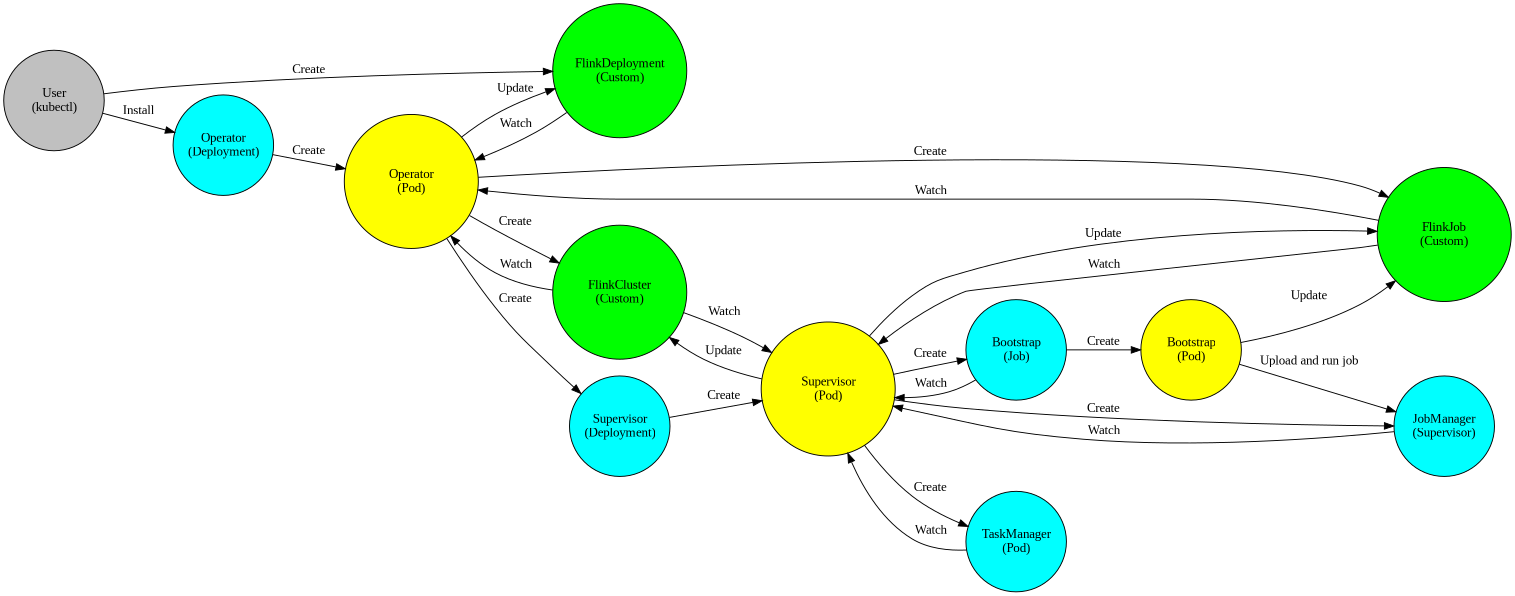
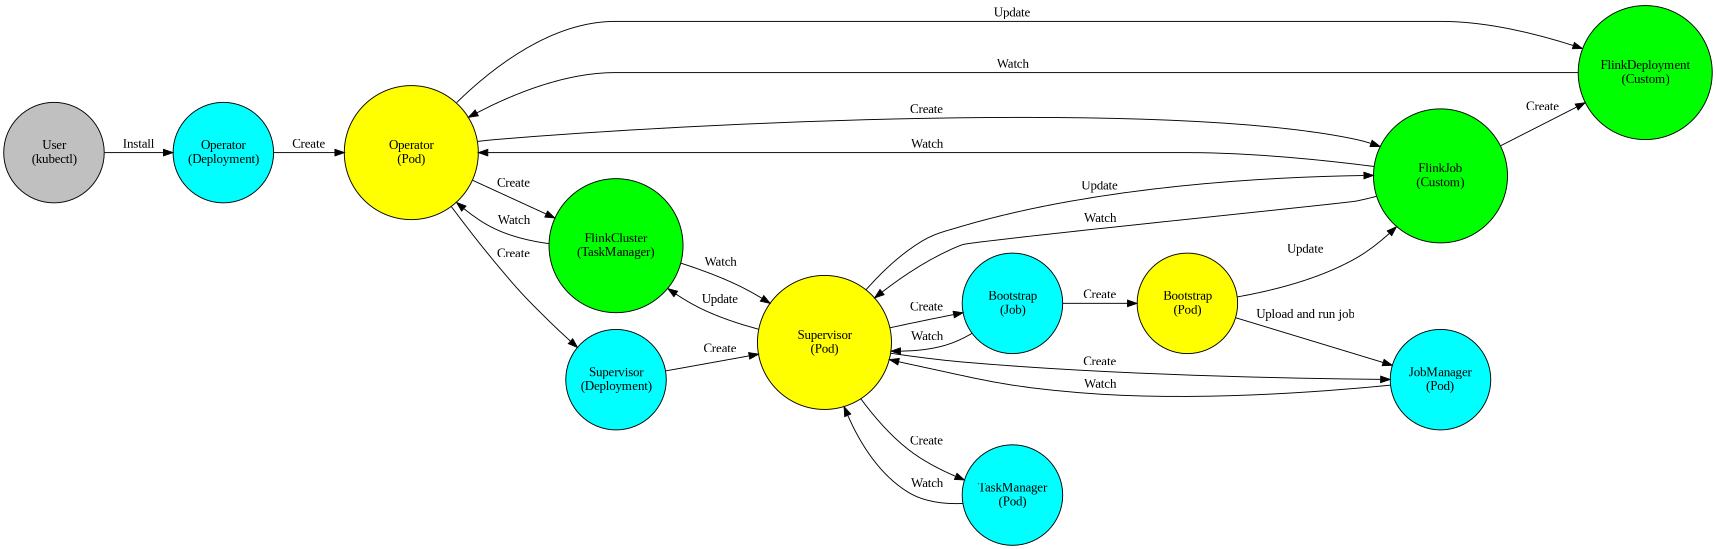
  digraph {
    autosize=false
    fontname="Liberation Serif"
    rankdir=LR
    node [fillcolor=cyan fixedsize=true fontname="Liberation Serif" heigth=1.8 shape=circle style=filled]
    edge [fontname="Liberation Serif"]
    n1 [fillcolor=gray label=<     <TABLE ALIGN="LEFT" BORDER="0" CELLBORDER="0" CELLSPACING="0">         <TR>             <TD>User<BR/>(kubectl)</TD>         </TR>     </TABLE>   > width=1.5]
    n2 [label=<     <TABLE ALIGN="LEFT" BORDER="0" CELLBORDER="0" CELLSPACING="0">         <TR>             <TD>Operator<BR/>(Deployment)</TD>         </TR>     </TABLE>   > width=1.5]
    n3 [fillcolor=green label=<        <TABLE ALIGN="LEFT" BORDER="0" CELLBORDER="0" CELLSPACING="0">            <TR>                <TD>FlinkDeployment<BR/>(Custom)</TD>            </TR>        </TABLE>      > width=2.0]
    n4 [fillcolor=yellow label=<     <TABLE ALIGN="LEFT" BORDER="0" CELLBORDER="0" CELLSPACING="0">         <TR>             <TD>Operator<BR/>(Pod)</TD>         </TR>     </TABLE>   > width=2.0]
-   n5 [fillcolor=green label=<        <TABLE ALIGN="LEFT" BORDER="0" CELLBORDER="0" CELLSPACING="0">            <TR>                <TD>FlinkCluster<BR/>(Custom)</TD>            </TR>        </TABLE>      > width=2.0]
+   n5 [fillcolor=green label=<        <TABLE ALIGN="LEFT" BORDER="0" CELLBORDER="0" CELLSPACING="0">            <TR>                <TD>FlinkCluster<BR/>(TaskManager)</TD>            </TR>        </TABLE>      > width=2.0]
    n6 [fillcolor=green label=<        <TABLE ALIGN="LEFT" BORDER="0" CELLBORDER="0" CELLSPACING="0">            <TR>                <TD>FlinkJob<BR/>(Custom)</TD>            </TR>        </TABLE>      > width=2.0]
    n7 [label=<     <TABLE ALIGN="LEFT" BORDER="0" CELLBORDER="0" CELLSPACING="0">         <TR>             <TD>Supervisor<BR/>(Deployment)</TD>         </TR>     </TABLE>   > width=1.5]
    n8 [fillcolor=yellow label=<     <TABLE ALIGN="LEFT" BORDER="0" CELLBORDER="0" CELLSPACING="0">         <TR>             <TD>Supervisor<BR/>(Pod)</TD>         </TR>     </TABLE>   > width=2.0]
-   n9 [label=<     <TABLE ALIGN="LEFT" BORDER="0" CELLBORDER="0" CELLSPACING="0">         <TR>             <TD>JobManager<BR/>(Supervisor)</TD>         </TR>     </TABLE>   > width=1.5]
+   n9 [label=<     <TABLE ALIGN="LEFT" BORDER="0" CELLBORDER="0" CELLSPACING="0">         <TR>             <TD>JobManager<BR/>(Pod)</TD>         </TR>     </TABLE>   > width=1.5]
    n10 [label=<     <TABLE ALIGN="LEFT" BORDER="0" CELLBORDER="0" CELLSPACING="0">         <TR>             <TD>TaskManager<BR/>(Pod)</TD>         </TR>     </TABLE>   > width=1.5]
    n11 [label=<     <TABLE ALIGN="LEFT" BORDER="0" CELLBORDER="0" CELLSPACING="0">         <TR>             <TD>Bootstrap<BR/>(Job)</TD>         </TR>     </TABLE>   > width=1.5]
    n12 [fillcolor=yellow label=<     <TABLE ALIGN="LEFT" BORDER="0" CELLBORDER="0" CELLSPACING="0">         <TR>             <TD>Bootstrap<BR/>(Pod)</TD>         </TR>     </TABLE>   > width=1.5]
    n1 -> n2 [label=<       <TABLE ALIGN="LEFT" BORDER="0" CELLBORDER="0" CELLSPACING="0">           <TR>               <TD>Install</TD>           </TR>       </TABLE>   >]
-   n1 -> n3 [label=<       <TABLE ALIGN="LEFT" BORDER="0" CELLBORDER="0" CELLSPACING="0">           <TR>               <TD>Create</TD>           </TR>       </TABLE>   >]
+   n6 -> n3 [label=<       <TABLE ALIGN="LEFT" BORDER="0" CELLBORDER="0" CELLSPACING="0">           <TR>               <TD>Create</TD>           </TR>       </TABLE>   >]
    n2 -> n4 [label=<       <TABLE ALIGN="LEFT" BORDER="0" CELLBORDER="0" CELLSPACING="0">           <TR>               <TD>Create</TD>           </TR>       </TABLE>   >]
    n3 -> n4 [label=<       <TABLE ALIGN="LEFT" BORDER="0" CELLBORDER="0" CELLSPACING="0">           <TR>               <TD>Watch</TD>           </TR>       </TABLE>   >]
    n4 -> n3 [label=<       <TABLE ALIGN="LEFT" BORDER="0" CELLBORDER="0" CELLSPACING="0">           <TR>               <TD>Update</TD>           </TR>       </TABLE>   >]
    n4 -> n5 [label=<       <TABLE ALIGN="LEFT" BORDER="0" CELLBORDER="0" CELLSPACING="0">           <TR>               <TD>Create</TD>           </TR>       </TABLE>   >]
    n4 -> n6 [label=<       <TABLE ALIGN="LEFT" BORDER="0" CELLBORDER="0" CELLSPACING="0">           <TR>               <TD>Create</TD>           </TR>       </TABLE>   >]
    n4 -> n7 [label=<       <TABLE ALIGN="LEFT" BORDER="0" CELLBORDER="0" CELLSPACING="0">           <TR>               <TD>Create</TD>           </TR>       </TABLE>   >]
    n5 -> n4 [label=<       <TABLE ALIGN="LEFT" BORDER="0" CELLBORDER="0" CELLSPACING="0">           <TR>               <TD>Watch</TD>           </TR>       </TABLE>   >]
    n5 -> n8 [label=<       <TABLE ALIGN="LEFT" BORDER="0" CELLBORDER="0" CELLSPACING="0">           <TR>               <TD>Watch</TD>           </TR>       </TABLE>   >]
    n6 -> n4 [label=<       <TABLE ALIGN="LEFT" BORDER="0" CELLBORDER="0" CELLSPACING="0">           <TR>               <TD>Watch</TD>           </TR>       </TABLE>   >]
    n6 -> n8 [label=<       <TABLE ALIGN="LEFT" BORDER="0" CELLBORDER="0" CELLSPACING="0">           <TR>               <TD>Watch</TD>           </TR>       </TABLE>   >]
    n7 -> n8 [label=<       <TABLE ALIGN="LEFT" BORDER="0" CELLBORDER="0" CELLSPACING="0">           <TR>               <TD>Create</TD>           </TR>       </TABLE>   >]
    n8 -> n5 [label=<       <TABLE ALIGN="LEFT" BORDER="0" CELLBORDER="0" CELLSPACING="0">           <TR>               <TD>Update</TD>           </TR>       </TABLE>   >]
    n8 -> n6 [label=<       <TABLE ALIGN="LEFT" BORDER="0" CELLBORDER="0" CELLSPACING="0">           <TR>               <TD>Update</TD>           </TR>       </TABLE>   >]
    n8 -> n9 [label=<       <TABLE ALIGN="LEFT" BORDER="0" CELLBORDER="0" CELLSPACING="0">           <TR>               <TD>Create</TD>           </TR>       </TABLE>   >]
    n8 -> n10 [label=<       <TABLE ALIGN="LEFT" BORDER="0" CELLBORDER="0" CELLSPACING="0">           <TR>               <TD>Create</TD>           </TR>       </TABLE>   >]
    n8 -> n11 [label=<       <TABLE ALIGN="LEFT" BORDER="0" CELLBORDER="0" CELLSPACING="0">           <TR>               <TD>Create</TD>           </TR>       </TABLE>   >]
    n9 -> n8 [label=<       <TABLE ALIGN="LEFT" BORDER="0" CELLBORDER="0" CELLSPACING="0">           <TR>               <TD>Watch</TD>           </TR>       </TABLE>   >]
    n10 -> n8 [label=<       <TABLE ALIGN="LEFT" BORDER="0" CELLBORDER="0" CELLSPACING="0">           <TR>               <TD>Watch</TD>           </TR>       </TABLE>   >]
    n11 -> n8 [label=<       <TABLE ALIGN="LEFT" BORDER="0" CELLBORDER="0" CELLSPACING="0">           <TR>               <TD>Watch</TD>           </TR>       </TABLE>   >]
    n11 -> n12 [label=<       <TABLE ALIGN="LEFT" BORDER="0" CELLBORDER="0" CELLSPACING="0">           <TR>               <TD>Create</TD>           </TR>       </TABLE>   >]
    n12 -> n6 [label=<       <TABLE ALIGN="LEFT" BORDER="0" CELLBORDER="0" CELLSPACING="0">           <TR>               <TD>Update</TD>           </TR>       </TABLE>   >]
    n12 -> n9 [label=<       <TABLE ALIGN="LEFT" BORDER="0" CELLBORDER="0" CELLSPACING="0">           <TR>               <TD>Upload and run job</TD>           </TR>       </TABLE>   >]
  }
